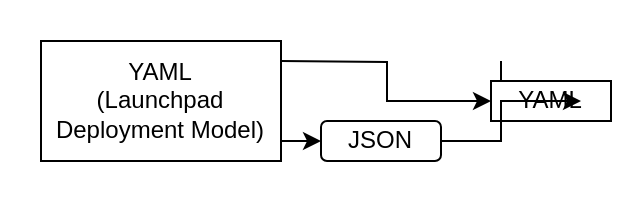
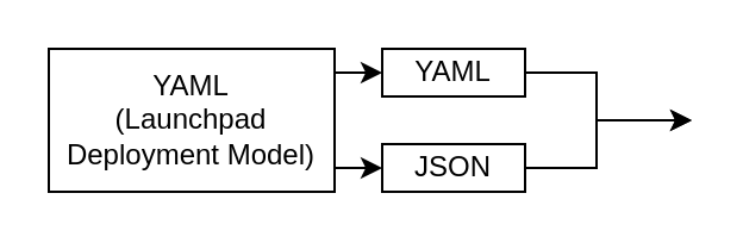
  <mxCell id="0" />
  <mxCell id="1" parent="0" />
  <mxCell id="2" style="edgeStyle=orthogonalEdgeStyle;rounded=0;orthogonalLoop=1;jettySize=auto;html=1;entryX=0;entryY=0.5;entryDx=0;entryDy=0;" edge="1" parent="1" target="6"><mxGeometry relative="1" as="geometry"><mxPoint x="140" y="30" as="sourcePoint" /></mxGeometry></mxCell>
  <mxCell id="3" style="edgeStyle=orthogonalEdgeStyle;rounded=0;orthogonalLoop=1;jettySize=auto;html=1;entryX=0;entryY=0.5;entryDx=0;entryDy=0;exitX=0.993;exitY=0.833;exitDx=0;exitDy=0;exitPerimeter=0;" edge="1" parent="1" source="4" target="8"><mxGeometry relative="1" as="geometry" /></mxCell>
  <mxCell id="4" value="YAML&lt;br&gt;(Launchpad Deployment Model)" style="rounded=0;whiteSpace=wrap;html=1;" vertex="1" parent="1"><mxGeometry x="20" y="20" width="120" height="60" as="geometry" /></mxCell>
  <mxCell id="5" style="edgeStyle=orthogonalEdgeStyle;rounded=0;orthogonalLoop=1;jettySize=auto;html=1;" edge="1" parent="1" source="6"><mxGeometry relative="1" as="geometry"><mxPoint x="290" y="50" as="targetPoint" /><Array as="points"><mxPoint x="250" y="30" /><mxPoint x="250" y="50" /><mxPoint x="280" y="50" /></Array></mxGeometry></mxCell>
- <mxCell id="6" value="YAML" style="whiteSpace=wrap;html=1;rounded=0;" vertex="1" parent="1"><mxGeometry x="245" y="40" width="60" height="20" as="geometry" /></mxCell>
+ <mxCell id="6" value="YAML" style="whiteSpace=wrap;html=1;rounded=0;" vertex="1" parent="1"><mxGeometry x="160" y="20" width="60" height="20" as="geometry" /></mxCell>
  <mxCell id="7" style="edgeStyle=orthogonalEdgeStyle;rounded=0;orthogonalLoop=1;jettySize=auto;html=1;" edge="1" parent="1" source="8"><mxGeometry relative="1" as="geometry"><mxPoint x="290" y="50" as="targetPoint" /><Array as="points"><mxPoint x="250" y="70" /><mxPoint x="250" y="50" /></Array></mxGeometry></mxCell>
- <mxCell id="8" value="JSON" style="whiteSpace=wrap;html=1;rounded=1;" vertex="1" parent="1"><mxGeometry x="160" y="60" width="60" height="20" as="geometry" /></mxCell>
+ <mxCell id="8" value="JSON" style="whiteSpace=wrap;html=1;rounded=0;" vertex="1" parent="1"><mxGeometry x="160" y="60" width="60" height="20" as="geometry" /></mxCell>
